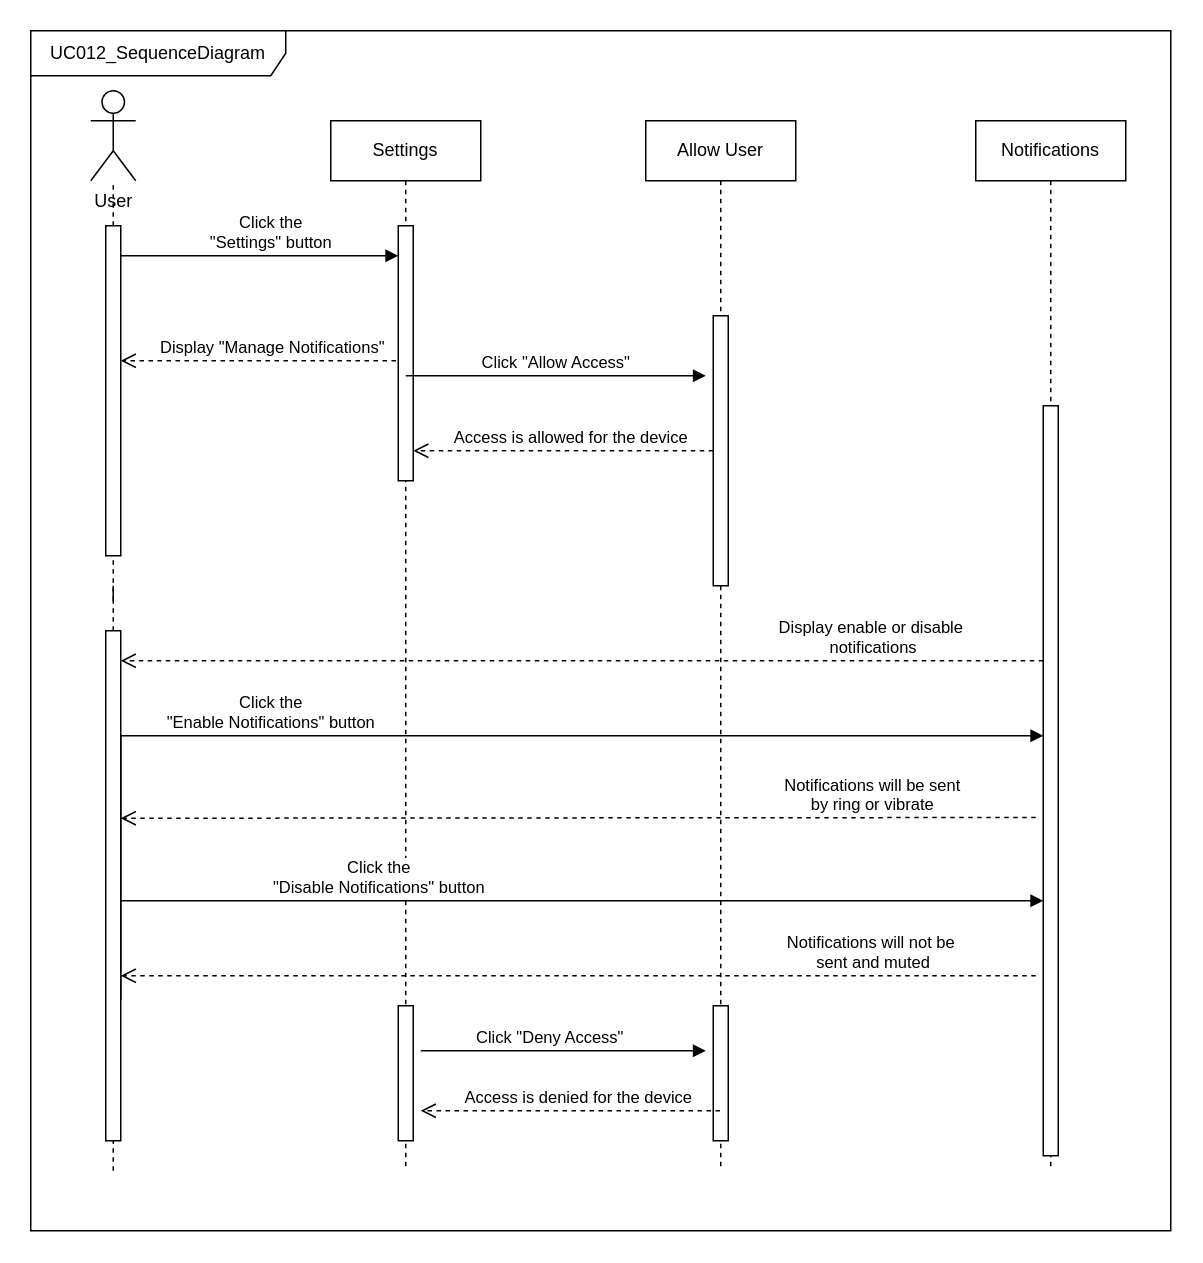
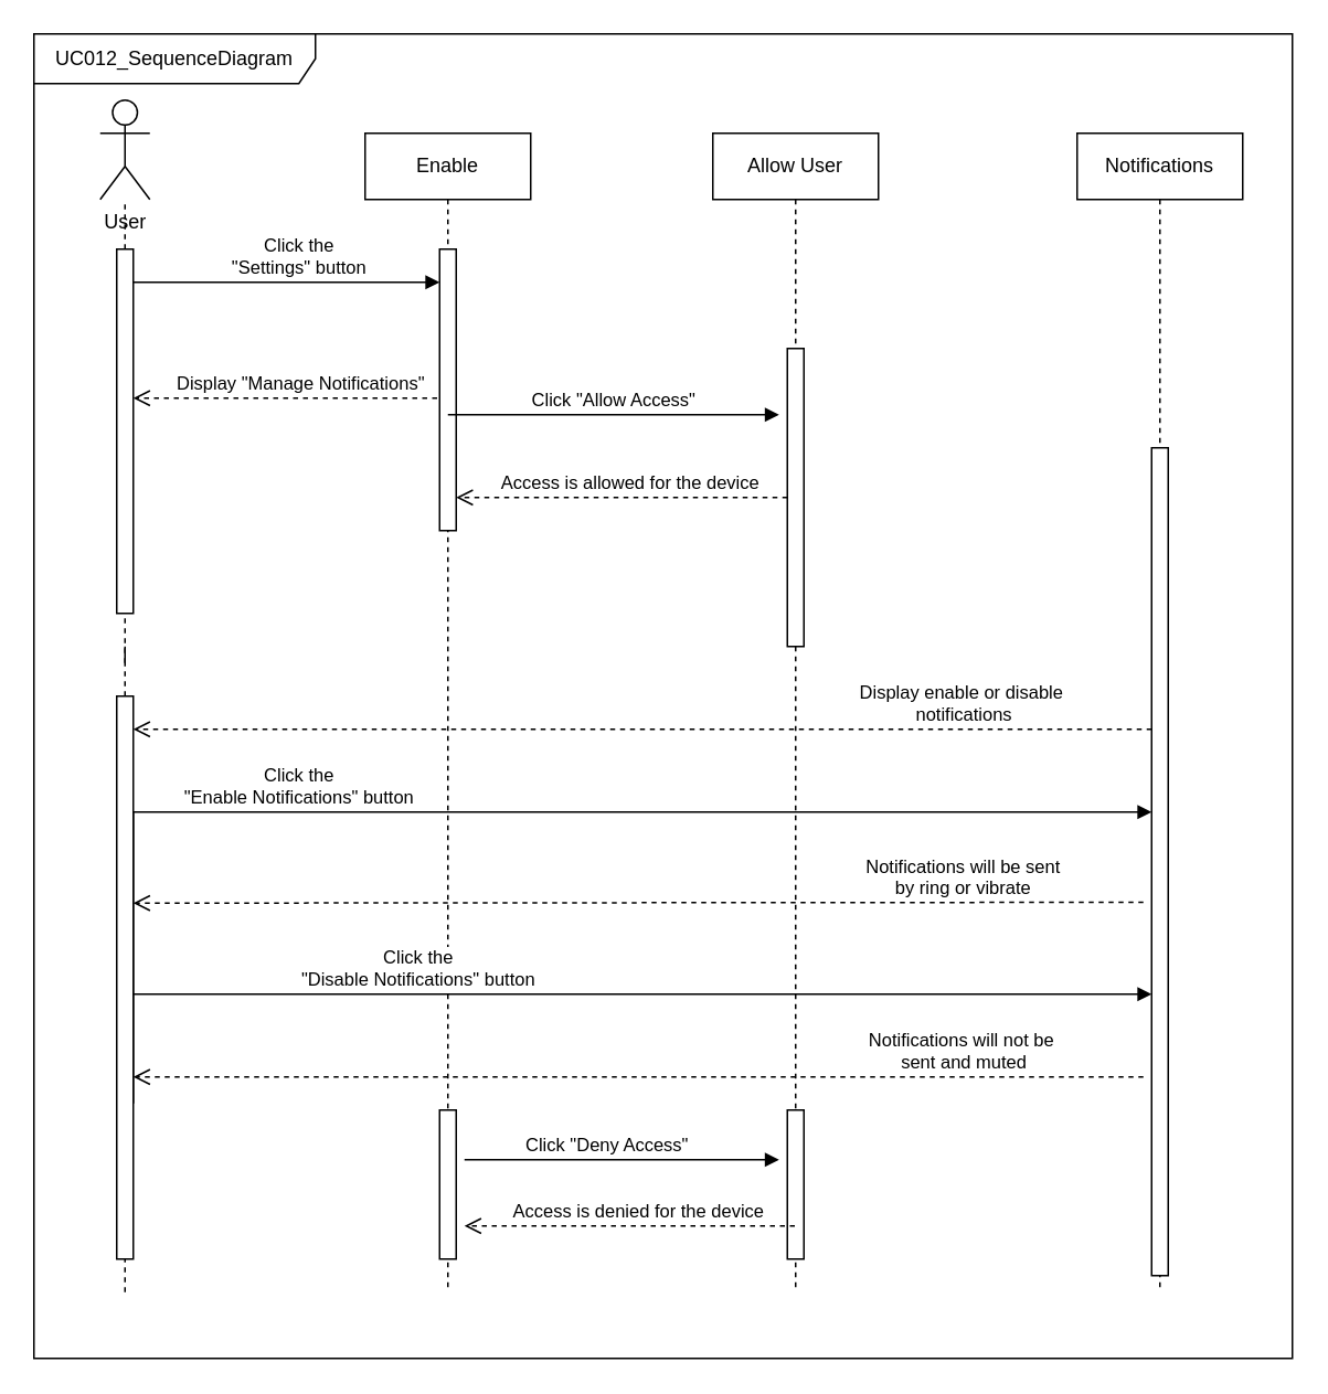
  <mxCell id="0" />
  <mxCell id="1" parent="0" />
  <mxCell id="2" value="Click the &lt;br&gt;&quot;Settings&quot; button" style="html=1;verticalAlign=bottom;endArrow=block;edgeStyle=elbowEdgeStyle;elbow=vertical;curved=0;rounded=0;" edge="1" parent="1" target="11"><mxGeometry x="0.15" relative="1" as="geometry"><mxPoint x="75" y="160" as="sourcePoint" /><Array as="points"><mxPoint x="170" y="170" /></Array><mxPoint x="245" y="160" as="targetPoint" /><mxPoint as="offset" /></mxGeometry></mxCell>
  <mxCell id="3" value="User" style="shape=umlActor;verticalLabelPosition=bottom;verticalAlign=top;html=1;outlineConnect=0;" vertex="1" parent="1"><mxGeometry x="60" y="60" width="30" height="60" as="geometry" /></mxCell>
  <mxCell id="4" value="" style="endArrow=none;dashed=1;html=1;rounded=0;" edge="1" parent="1" source="6" target="3"><mxGeometry width="50" height="50" relative="1" as="geometry"><mxPoint x="75" y="390" as="sourcePoint" /><mxPoint x="430" y="310" as="targetPoint" /></mxGeometry></mxCell>
  <mxCell id="5" value="" style="endArrow=none;dashed=1;html=1;rounded=0;" edge="1" parent="1" target="6"><mxGeometry width="50" height="50" relative="1" as="geometry"><mxPoint x="75" y="400" as="sourcePoint" /><mxPoint x="75" y="120" as="targetPoint" /><Array as="points" /></mxGeometry></mxCell>
  <mxCell id="6" value="" style="html=1;points=[];perimeter=orthogonalPerimeter;outlineConnect=0;targetShapes=umlLifeline;portConstraint=eastwest;newEdgeStyle={&quot;edgeStyle&quot;:&quot;elbowEdgeStyle&quot;,&quot;elbow&quot;:&quot;vertical&quot;,&quot;curved&quot;:0,&quot;rounded&quot;:0};" vertex="1" parent="1"><mxGeometry x="70" y="150" width="10" height="220" as="geometry" /></mxCell>
  <mxCell id="7" value="Display &quot;Manage Notifications&quot;&lt;span id=&quot;docs-internal-guid-6458af00-7fff-c97e-c29c-b792e0b922f8&quot;&gt;&lt;/span&gt;" style="html=1;verticalAlign=bottom;endArrow=open;dashed=1;endSize=8;edgeStyle=elbowEdgeStyle;elbow=vertical;curved=0;rounded=0;" edge="1" parent="1" source="10"><mxGeometry x="-0.055" relative="1" as="geometry"><mxPoint x="420" y="240" as="sourcePoint" /><mxPoint x="80" y="240" as="targetPoint" /><mxPoint x="1" as="offset" /><Array as="points"><mxPoint x="200" y="240" /></Array></mxGeometry></mxCell>
  <mxCell id="8" value="" style="html=1;points=[];perimeter=orthogonalPerimeter;outlineConnect=0;targetShapes=umlLifeline;portConstraint=eastwest;newEdgeStyle={&quot;edgeStyle&quot;:&quot;elbowEdgeStyle&quot;,&quot;elbow&quot;:&quot;vertical&quot;,&quot;curved&quot;:0,&quot;rounded&quot;:0};" vertex="1" parent="1"><mxGeometry x="70" y="780" width="10" as="geometry" /></mxCell>
  <mxCell id="9" value="UC012_SequenceDiagram" style="shape=umlFrame;whiteSpace=wrap;html=1;pointerEvents=0;width=170;height=30;" vertex="1" parent="1"><mxGeometry x="20" y="20" width="760" height="800" as="geometry" /></mxCell>
- <mxCell id="10" value="Settings" style="shape=umlLifeline;perimeter=lifelinePerimeter;whiteSpace=wrap;html=1;container=0;dropTarget=0;collapsible=0;recursiveResize=0;outlineConnect=0;portConstraint=eastwest;newEdgeStyle={&quot;edgeStyle&quot;:&quot;elbowEdgeStyle&quot;,&quot;elbow&quot;:&quot;vertical&quot;,&quot;curved&quot;:0,&quot;rounded&quot;:0};" vertex="1" parent="1"><mxGeometry x="220" y="80" width="100" height="700" as="geometry" /></mxCell>
+ <mxCell id="10" value="Enable" style="shape=umlLifeline;perimeter=lifelinePerimeter;whiteSpace=wrap;html=1;container=0;dropTarget=0;collapsible=0;recursiveResize=0;outlineConnect=0;portConstraint=eastwest;newEdgeStyle={&quot;edgeStyle&quot;:&quot;elbowEdgeStyle&quot;,&quot;elbow&quot;:&quot;vertical&quot;,&quot;curved&quot;:0,&quot;rounded&quot;:0};" vertex="1" parent="1"><mxGeometry x="220" y="80" width="100" height="700" as="geometry" /></mxCell>
  <mxCell id="11" value="" style="html=1;points=[];perimeter=orthogonalPerimeter;outlineConnect=0;targetShapes=umlLifeline;portConstraint=eastwest;newEdgeStyle={&quot;edgeStyle&quot;:&quot;elbowEdgeStyle&quot;,&quot;elbow&quot;:&quot;vertical&quot;,&quot;curved&quot;:0,&quot;rounded&quot;:0};" vertex="1" parent="10"><mxGeometry x="45" y="70" width="10" height="170" as="geometry" /></mxCell>
  <mxCell id="12" value="" style="html=1;points=[];perimeter=orthogonalPerimeter;outlineConnect=0;targetShapes=umlLifeline;portConstraint=eastwest;newEdgeStyle={&quot;edgeStyle&quot;:&quot;elbowEdgeStyle&quot;,&quot;elbow&quot;:&quot;vertical&quot;,&quot;curved&quot;:0,&quot;rounded&quot;:0};" vertex="1" parent="10"><mxGeometry x="45" y="590" width="10" height="90" as="geometry" /></mxCell>
  <mxCell id="13" value="Allow User" style="shape=umlLifeline;perimeter=lifelinePerimeter;whiteSpace=wrap;html=1;container=0;dropTarget=0;collapsible=0;recursiveResize=0;outlineConnect=0;portConstraint=eastwest;newEdgeStyle={&quot;edgeStyle&quot;:&quot;elbowEdgeStyle&quot;,&quot;elbow&quot;:&quot;vertical&quot;,&quot;curved&quot;:0,&quot;rounded&quot;:0};" vertex="1" parent="1"><mxGeometry x="430" y="80" width="100" height="700" as="geometry" /></mxCell>
  <mxCell id="14" value="" style="html=1;points=[];perimeter=orthogonalPerimeter;outlineConnect=0;targetShapes=umlLifeline;portConstraint=eastwest;newEdgeStyle={&quot;edgeStyle&quot;:&quot;elbowEdgeStyle&quot;,&quot;elbow&quot;:&quot;vertical&quot;,&quot;curved&quot;:0,&quot;rounded&quot;:0};" vertex="1" parent="13"><mxGeometry x="45" y="130" width="10" height="180" as="geometry" /></mxCell>
  <mxCell id="15" value="" style="html=1;points=[];perimeter=orthogonalPerimeter;outlineConnect=0;targetShapes=umlLifeline;portConstraint=eastwest;newEdgeStyle={&quot;edgeStyle&quot;:&quot;elbowEdgeStyle&quot;,&quot;elbow&quot;:&quot;vertical&quot;,&quot;curved&quot;:0,&quot;rounded&quot;:0};" vertex="1" parent="13"><mxGeometry x="45" y="590" width="10" height="90" as="geometry" /></mxCell>
  <mxCell id="16" value="Click &quot;Deny Access&quot;" style="html=1;verticalAlign=bottom;endArrow=block;edgeStyle=elbowEdgeStyle;elbow=vertical;curved=0;rounded=0;" edge="1" parent="1"><mxGeometry x="-0.098" width="80" relative="1" as="geometry"><mxPoint x="280" y="700" as="sourcePoint" /><mxPoint x="470" y="700" as="targetPoint" /><Array as="points"><mxPoint x="330" y="700" /><mxPoint x="350" y="300" /></Array><mxPoint as="offset" /></mxGeometry></mxCell>
  <mxCell id="17" value="Notifications" style="shape=umlLifeline;perimeter=lifelinePerimeter;whiteSpace=wrap;html=1;container=0;dropTarget=0;collapsible=0;recursiveResize=0;outlineConnect=0;portConstraint=eastwest;newEdgeStyle={&quot;edgeStyle&quot;:&quot;elbowEdgeStyle&quot;,&quot;elbow&quot;:&quot;vertical&quot;,&quot;curved&quot;:0,&quot;rounded&quot;:0};" vertex="1" parent="1"><mxGeometry x="650" y="80" width="100" height="700" as="geometry" /></mxCell>
  <mxCell id="18" value="" style="html=1;points=[];perimeter=orthogonalPerimeter;outlineConnect=0;targetShapes=umlLifeline;portConstraint=eastwest;newEdgeStyle={&quot;edgeStyle&quot;:&quot;elbowEdgeStyle&quot;,&quot;elbow&quot;:&quot;vertical&quot;,&quot;curved&quot;:0,&quot;rounded&quot;:0};" vertex="1" parent="17"><mxGeometry x="45" y="190" width="10" height="500" as="geometry" /></mxCell>
  <mxCell id="19" value="" style="endArrow=none;dashed=1;html=1;rounded=0;" edge="1" parent="1" source="22"><mxGeometry width="50" height="50" relative="1" as="geometry"><mxPoint x="75" y="680" as="sourcePoint" /><mxPoint x="75" y="400" as="targetPoint" /><Array as="points"><mxPoint x="75" y="390" /></Array></mxGeometry></mxCell>
  <mxCell id="20" value="Display enable or disable&lt;br&gt;&amp;nbsp;notifications" style="html=1;verticalAlign=bottom;endArrow=open;dashed=1;endSize=8;edgeStyle=elbowEdgeStyle;elbow=vertical;curved=0;rounded=0;" edge="1" parent="1" source="18" target="22"><mxGeometry x="-0.626" relative="1" as="geometry"><mxPoint x="310" y="370" as="sourcePoint" /><mxPoint x="280" y="500" as="targetPoint" /><Array as="points"><mxPoint x="360" y="440" /><mxPoint x="120" y="540" /><mxPoint x="390" y="520" /><mxPoint x="530" y="500" /><mxPoint x="500" y="500" /><mxPoint x="380" y="490" /><mxPoint x="540" y="420" /><mxPoint x="560" y="420" /></Array><mxPoint as="offset" /></mxGeometry></mxCell>
  <mxCell id="21" value="" style="endArrow=none;dashed=1;html=1;rounded=0;" edge="1" parent="1" source="8" target="22"><mxGeometry width="50" height="50" relative="1" as="geometry"><mxPoint x="75" y="780" as="sourcePoint" /><mxPoint x="75" y="400" as="targetPoint" /><Array as="points" /></mxGeometry></mxCell>
  <mxCell id="22" value="" style="html=1;points=[];perimeter=orthogonalPerimeter;outlineConnect=0;targetShapes=umlLifeline;portConstraint=eastwest;newEdgeStyle={&quot;edgeStyle&quot;:&quot;elbowEdgeStyle&quot;,&quot;elbow&quot;:&quot;vertical&quot;,&quot;curved&quot;:0,&quot;rounded&quot;:0};" vertex="1" parent="1"><mxGeometry x="70" y="420" width="10" height="340" as="geometry" /></mxCell>
  <mxCell id="23" value="Click the&lt;br&gt;&quot;Enable Notifications&quot; button" style="html=1;verticalAlign=bottom;endArrow=block;edgeStyle=elbowEdgeStyle;elbow=vertical;curved=0;rounded=0;exitX=1;exitY=0.889;exitDx=0;exitDy=0;exitPerimeter=0;" edge="1" parent="1" target="18"><mxGeometry x="-0.302" width="80" relative="1" as="geometry"><mxPoint x="80" y="666" as="sourcePoint" /><mxPoint x="265" y="620" as="targetPoint" /><Array as="points"><mxPoint x="150" y="490" /><mxPoint x="360" y="620" /></Array><mxPoint as="offset" /></mxGeometry></mxCell>
  <mxCell id="24" value="Click the&lt;br&gt;&quot;Disable Notifications&quot; button" style="html=1;verticalAlign=bottom;endArrow=block;edgeStyle=elbowEdgeStyle;elbow=vertical;curved=0;rounded=0;" edge="1" parent="1" target="18"><mxGeometry x="-0.441" width="80" relative="1" as="geometry"><mxPoint x="80" y="600" as="sourcePoint" /><mxPoint x="690" y="600" as="targetPoint" /><Array as="points"><mxPoint x="370" y="600" /></Array><mxPoint as="offset" /></mxGeometry></mxCell>
  <mxCell id="25" value="Notifications will be sent &lt;br&gt;by ring or vibrate" style="html=1;verticalAlign=bottom;endArrow=open;dashed=1;endSize=8;edgeStyle=elbowEdgeStyle;elbow=vertical;curved=0;rounded=0;" edge="1" parent="1"><mxGeometry x="-0.639" relative="1" as="geometry"><mxPoint x="690" y="544.5" as="sourcePoint" /><mxPoint x="80" y="544.5" as="targetPoint" /><mxPoint as="offset" /></mxGeometry></mxCell>
  <mxCell id="26" value="Notifications will not be&lt;br&gt;&amp;nbsp;sent and muted" style="html=1;verticalAlign=bottom;endArrow=open;dashed=1;endSize=8;edgeStyle=elbowEdgeStyle;elbow=vertical;curved=0;rounded=0;" edge="1" parent="1"><mxGeometry x="-0.639" relative="1" as="geometry"><mxPoint x="690" y="650" as="sourcePoint" /><mxPoint x="80" y="650" as="targetPoint" /><mxPoint as="offset" /></mxGeometry></mxCell>
  <mxCell id="27" value="Access is allowed for the device" style="html=1;verticalAlign=bottom;endArrow=open;dashed=1;endSize=8;edgeStyle=elbowEdgeStyle;elbow=vertical;curved=0;rounded=0;" edge="1" parent="1" source="14" target="11"><mxGeometry x="-0.05" relative="1" as="geometry"><mxPoint x="470" y="340" as="sourcePoint" /><mxPoint x="80" y="340" as="targetPoint" /><Array as="points"><mxPoint x="380" y="300" /><mxPoint x="120" y="340" /><mxPoint x="390" y="320" /><mxPoint x="530" y="300" /><mxPoint x="500" y="300" /><mxPoint x="380" y="290" /><mxPoint x="540" y="220" /><mxPoint x="560" y="220" /></Array><mxPoint as="offset" /></mxGeometry></mxCell>
  <mxCell id="28" value="Click &quot;Allow Access&quot;" style="html=1;verticalAlign=bottom;endArrow=block;edgeStyle=elbowEdgeStyle;elbow=vertical;curved=0;rounded=0;exitX=0.5;exitY=0.588;exitDx=0;exitDy=0;exitPerimeter=0;" edge="1" parent="1" source="11"><mxGeometry x="0.0" width="80" relative="1" as="geometry"><mxPoint x="280" y="250" as="sourcePoint" /><mxPoint x="470" y="250" as="targetPoint" /><Array as="points"><mxPoint x="460" y="250" /><mxPoint x="370" y="250" /></Array><mxPoint as="offset" /></mxGeometry></mxCell>
  <mxCell id="29" value="Access is denied for the device" style="html=1;verticalAlign=bottom;endArrow=open;dashed=1;endSize=8;edgeStyle=elbowEdgeStyle;elbow=vertical;curved=0;rounded=0;" edge="1" parent="1" source="13"><mxGeometry x="-0.05" relative="1" as="geometry"><mxPoint x="470" y="740" as="sourcePoint" /><mxPoint x="280" y="740" as="targetPoint" /><Array as="points"><mxPoint x="430" y="740" /><mxPoint x="370" y="740" /><mxPoint x="115" y="780" /><mxPoint x="385" y="760" /><mxPoint x="525" y="740" /><mxPoint x="495" y="740" /><mxPoint x="375" y="730" /><mxPoint x="535" y="660" /><mxPoint x="555" y="660" /></Array><mxPoint as="offset" /></mxGeometry></mxCell>
